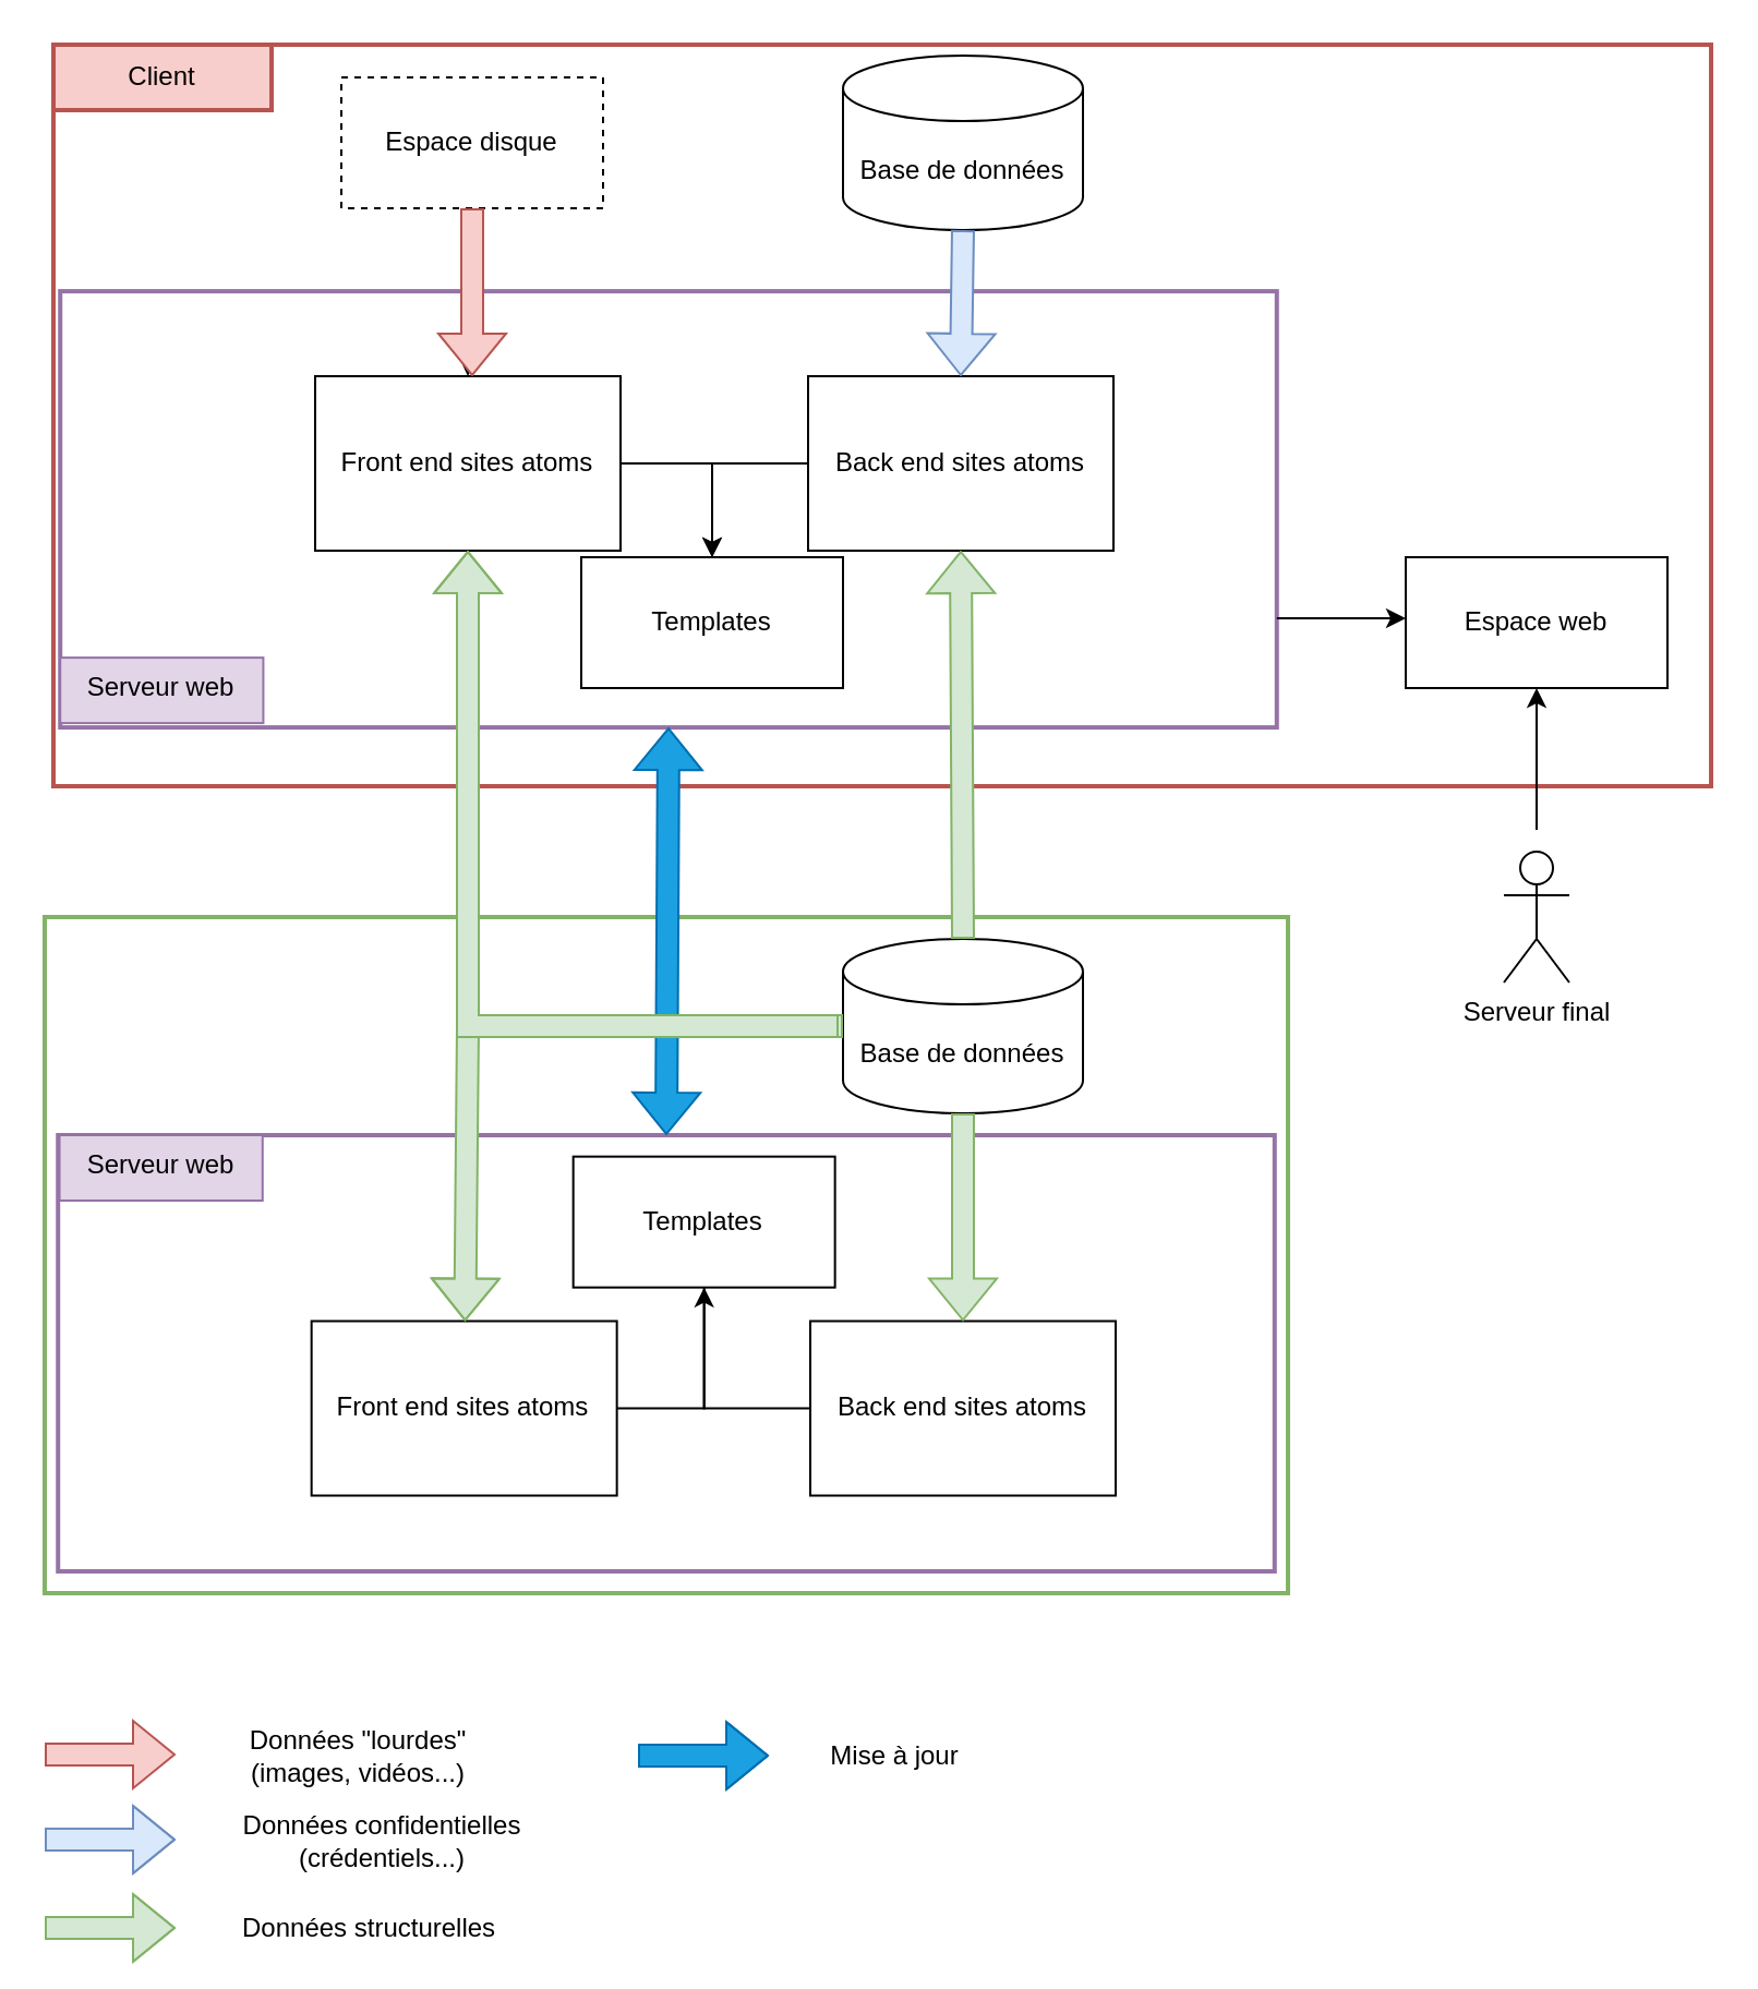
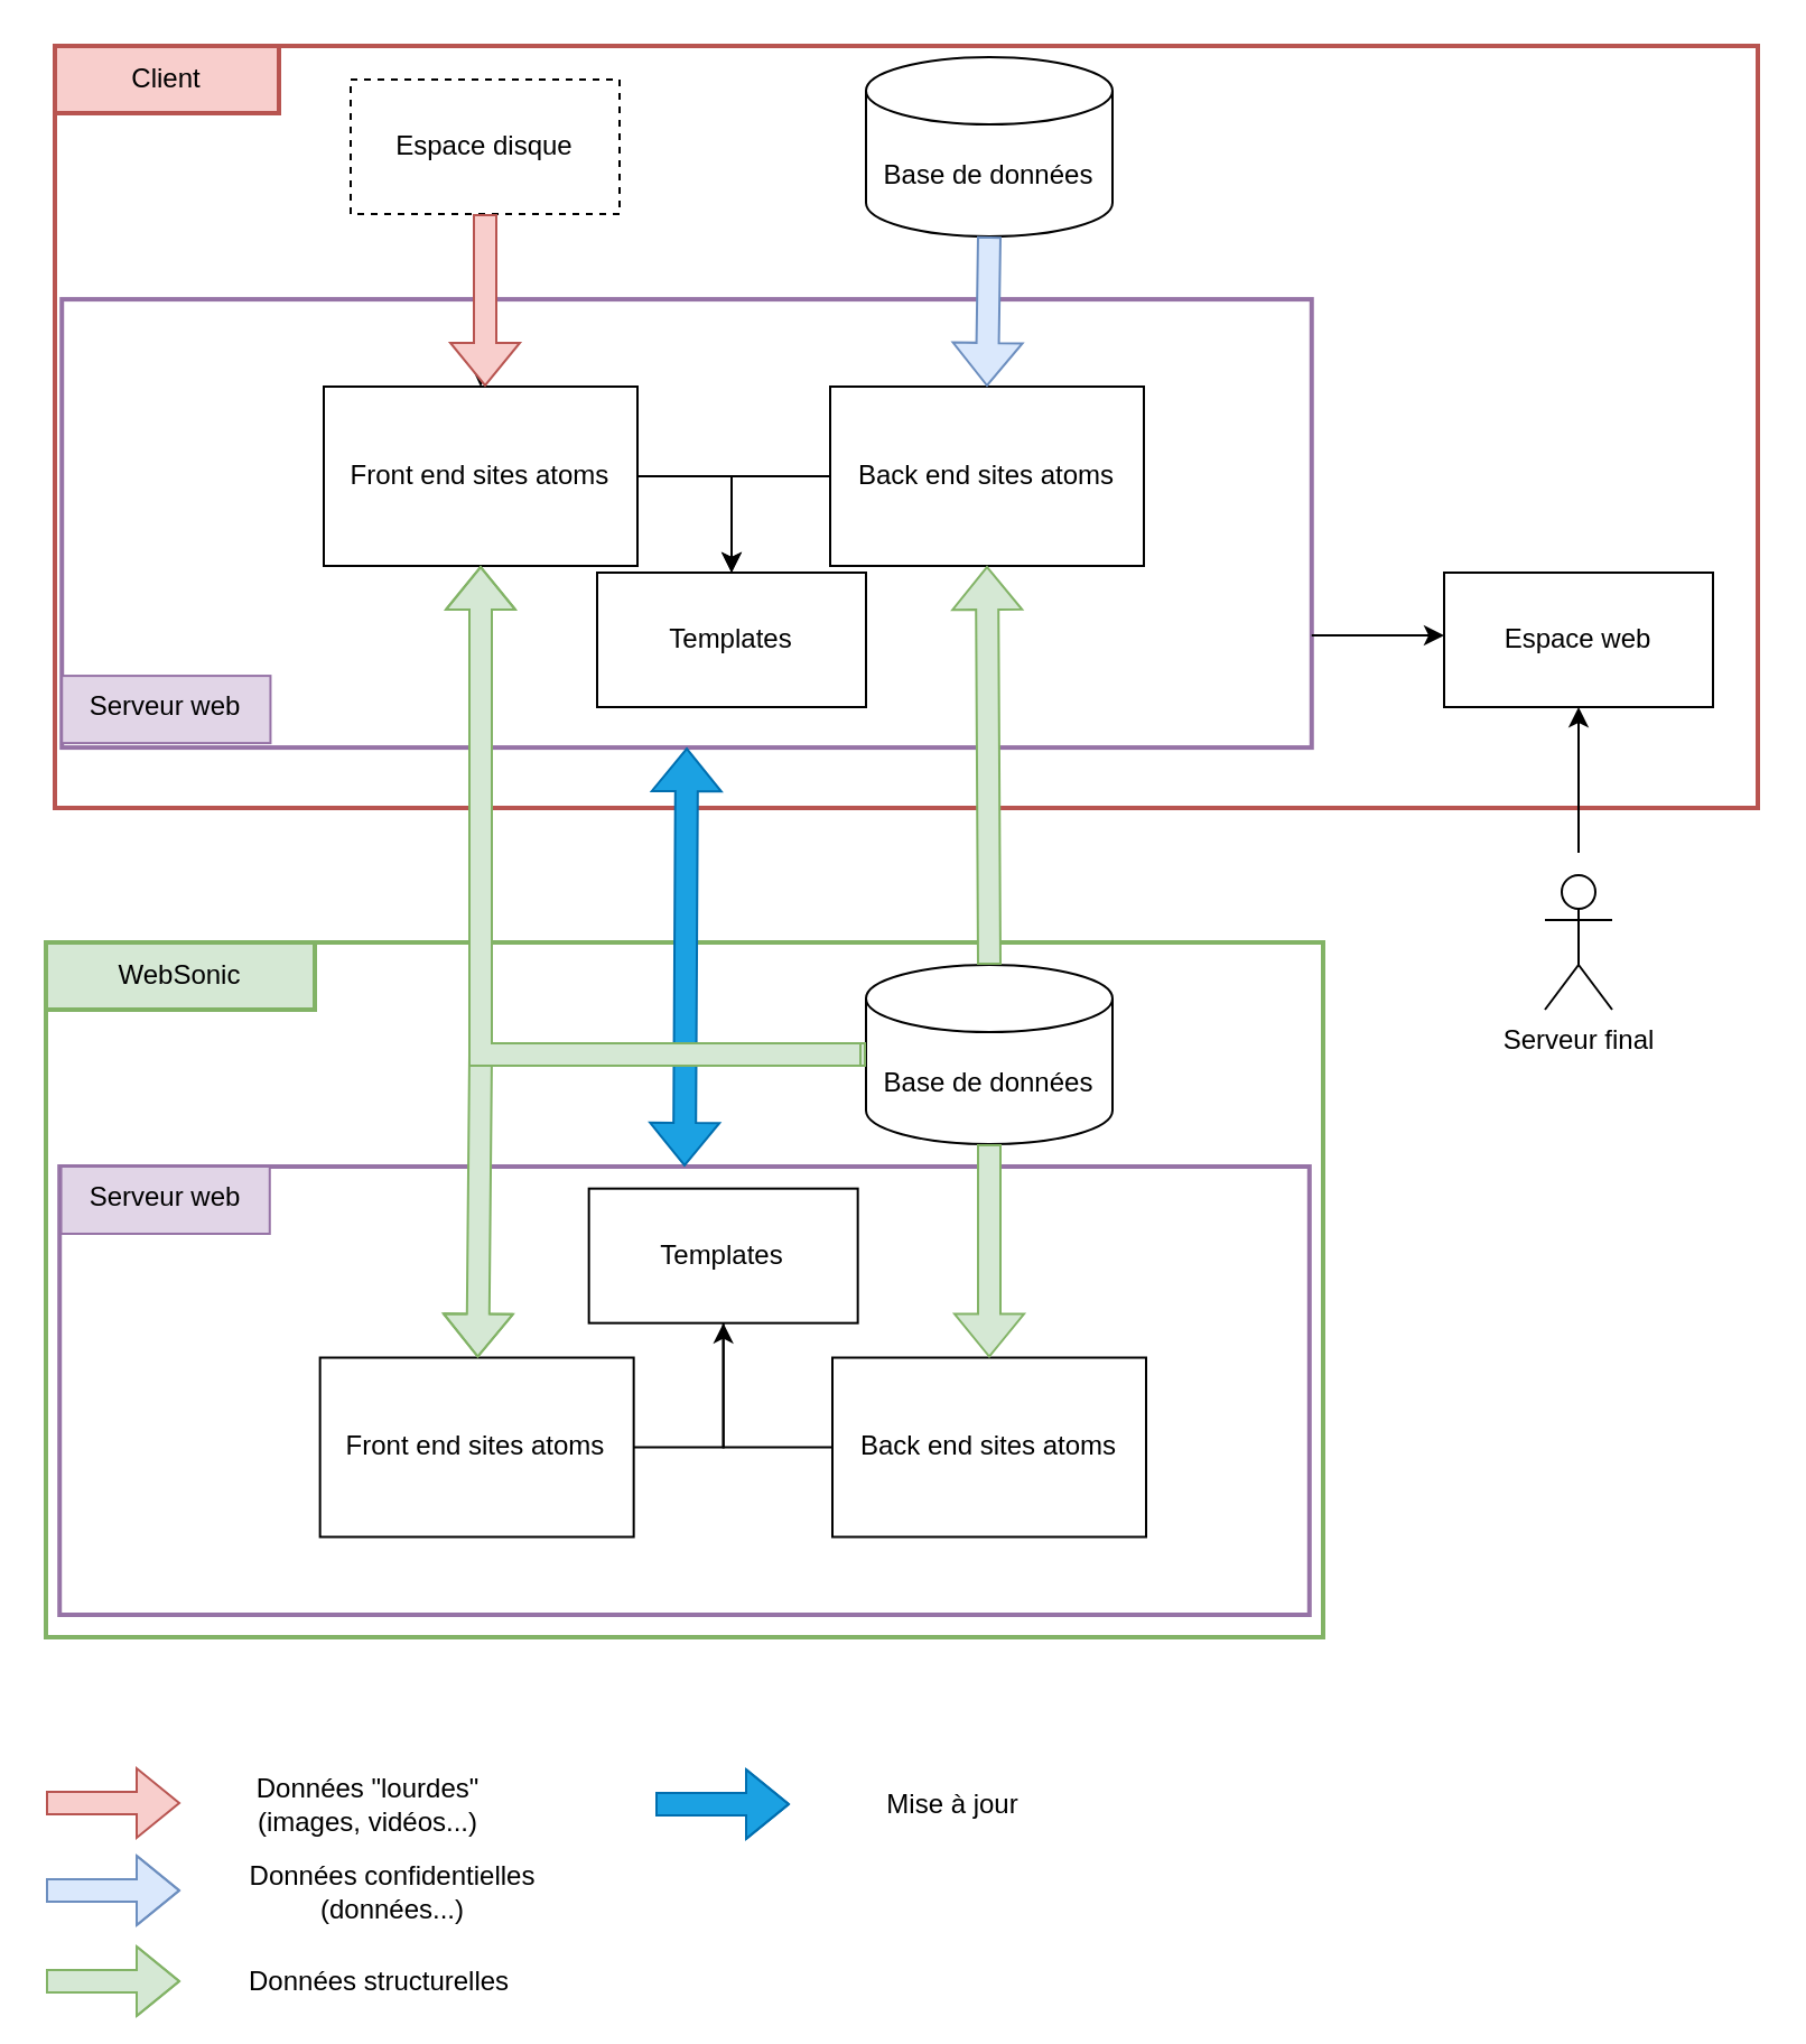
  <mxCell id="0" />
  <mxCell id="1" parent="0" />
  <mxCell id="2" value="" style="rounded=0;whiteSpace=wrap;html=1;fillColor=none;strokeColor=#b85450;strokeWidth=2;" parent="1" vertex="1"><mxGeometry x="24" y="20" width="760" height="340" as="geometry" /></mxCell>
  <mxCell id="3" value="" style="rounded=0;whiteSpace=wrap;html=1;fillColor=none;strokeColor=#9673a6;strokeWidth=2;" parent="1" vertex="1"><mxGeometry x="27.11" y="133.05" width="557.78" height="200" as="geometry" /></mxCell>
  <mxCell id="4" value="" style="rounded=0;whiteSpace=wrap;html=1;fillColor=none;strokeColor=#82b366;strokeWidth=2;" parent="1" vertex="1"><mxGeometry x="20" y="420" width="570" height="310" as="geometry" /></mxCell>
  <mxCell id="5" value="" style="rounded=0;whiteSpace=wrap;html=1;fillColor=none;strokeColor=#9673a6;strokeWidth=2;fontStyle=1" parent="1" vertex="1"><mxGeometry x="26.11" y="520" width="557.78" height="200" as="geometry" /></mxCell>
  <mxCell id="6" value="" style="shape=flexArrow;endArrow=classic;html=1;rounded=0;fillColor=#f8cecc;strokeColor=#b85450;" parent="1" edge="1"><mxGeometry width="50" height="50" relative="1" as="geometry"><mxPoint x="20" y="804" as="sourcePoint" /><mxPoint x="80" y="804" as="targetPoint" /></mxGeometry></mxCell>
  <mxCell id="7" value="" style="shape=flexArrow;endArrow=classic;html=1;rounded=0;fillColor=#dae8fc;strokeColor=#6c8ebf;entryX=0;entryY=0.5;entryDx=0;entryDy=0;" parent="1" edge="1"><mxGeometry width="50" height="50" relative="1" as="geometry"><mxPoint x="20" y="843" as="sourcePoint" /><mxPoint x="80" y="843" as="targetPoint" /><Array as="points"><mxPoint x="25" y="843" /></Array></mxGeometry></mxCell>
- <mxCell id="8" value="Données confidentielles (crédentiels...)" style="text;html=1;strokeColor=none;fillColor=none;align=center;verticalAlign=middle;whiteSpace=wrap;rounded=0;" parent="1" vertex="1"><mxGeometry x="90" y="829" width="170" height="30" as="geometry" /></mxCell>
+ <mxCell id="8" value="Données confidentielles (données...)" style="text;html=1;strokeColor=none;fillColor=none;align=center;verticalAlign=middle;whiteSpace=wrap;rounded=0;" parent="1" vertex="1"><mxGeometry x="90" y="829" width="170" height="30" as="geometry" /></mxCell>
  <mxCell id="9" value="Données &quot;lourdes&quot; (images, vidéos...)" style="text;html=1;strokeColor=none;fillColor=none;align=center;verticalAlign=middle;whiteSpace=wrap;rounded=0;" parent="1" vertex="1"><mxGeometry x="89" y="790" width="150" height="30" as="geometry" /></mxCell>
  <mxCell id="10" value="Données structurelles" style="text;whiteSpace=wrap;html=1;" parent="1" vertex="1"><mxGeometry x="109" y="870" width="130" height="20" as="geometry" /></mxCell>
  <mxCell id="11" value="" style="shape=flexArrow;endArrow=classic;html=1;rounded=0;fillColor=#d5e8d4;strokeColor=#82b366;entryX=0;entryY=0.5;entryDx=0;entryDy=0;" parent="1" edge="1"><mxGeometry width="50" height="50" relative="1" as="geometry"><mxPoint x="20" y="883.5" as="sourcePoint" /><mxPoint x="80" y="883.5" as="targetPoint" /><Array as="points"><mxPoint x="25" y="883.5" /></Array></mxGeometry></mxCell>
  <mxCell id="12" value="Front end sites atoms" style="rounded=0;whiteSpace=wrap;html=1;" parent="1" vertex="1"><mxGeometry x="142.33" y="605.26" width="140" height="80" as="geometry" /></mxCell>
  <mxCell id="13" value="Back end sites atoms" style="rounded=0;whiteSpace=wrap;html=1;" parent="1" vertex="1"><mxGeometry x="371" y="605.26" width="140" height="80" as="geometry" /></mxCell>
  <mxCell id="14" value="" style="endArrow=classic;html=1;rounded=0;exitX=1;exitY=0.5;exitDx=0;exitDy=0;entryX=0.5;entryY=0;entryDx=0;entryDy=0;" parent="1" source="12" target="16" edge="1"><mxGeometry width="50" height="50" relative="1" as="geometry"><mxPoint x="352.33" y="835.26" as="sourcePoint" /><mxPoint x="402.33" y="785.26" as="targetPoint" /><Array as="points"><mxPoint x="322.33" y="645.26" /></Array></mxGeometry></mxCell>
  <mxCell id="15" value="" style="endArrow=classic;html=1;rounded=0;entryX=0.5;entryY=1;entryDx=0;entryDy=0;exitX=0;exitY=0.5;exitDx=0;exitDy=0;" parent="1" source="13" target="16" edge="1"><mxGeometry width="50" height="50" relative="1" as="geometry"><mxPoint x="352.33" y="835.26" as="sourcePoint" /><mxPoint x="402.33" y="785.26" as="targetPoint" /><Array as="points"><mxPoint x="322.33" y="645.26" /></Array></mxGeometry></mxCell>
  <mxCell id="16" value="Templates" style="rounded=0;whiteSpace=wrap;html=1;" parent="1" vertex="1"><mxGeometry x="262.33" y="529.83" width="120" height="60" as="geometry" /></mxCell>
+ <mxCell id="17" value="WebSonic" style="text;html=1;strokeColor=#82b366;fillColor=#d5e8d4;align=center;verticalAlign=middle;whiteSpace=wrap;rounded=0;strokeWidth=2;" parent="1" vertex="1"><mxGeometry x="20" y="420" width="120" height="30" as="geometry" /></mxCell>
  <mxCell id="18" value="Templates" style="rounded=0;whiteSpace=wrap;html=1;" parent="1" vertex="1"><mxGeometry x="266" y="255" width="120" height="60" as="geometry" /></mxCell>
  <mxCell id="19" value="Client " style="text;html=1;strokeColor=#b85450;fillColor=#f8cecc;align=center;verticalAlign=middle;whiteSpace=wrap;rounded=0;strokeWidth=2;" parent="1" vertex="1"><mxGeometry x="24" y="20" width="100" height="30" as="geometry" /></mxCell>
  <mxCell id="20" value="Espace disque" style="rounded=0;whiteSpace=wrap;html=1;dashed=1;" parent="1" vertex="1"><mxGeometry x="156" y="35" width="120" height="60" as="geometry" /></mxCell>
  <mxCell id="21" value="Base de données" style="shape=cylinder3;whiteSpace=wrap;html=1;boundedLbl=1;backgroundOutline=1;size=15;" parent="1" vertex="1"><mxGeometry x="386" y="25" width="110" height="80" as="geometry" /></mxCell>
  <mxCell id="22" value="Front end sites atoms" style="rounded=0;whiteSpace=wrap;html=1;" parent="1" vertex="1"><mxGeometry x="144" y="172" width="140" height="80" as="geometry" /></mxCell>
  <mxCell id="23" value="Back end sites atoms" style="rounded=0;whiteSpace=wrap;html=1;" parent="1" vertex="1"><mxGeometry x="370" y="172" width="140" height="80" as="geometry" /></mxCell>
  <mxCell id="24" value="" style="endArrow=classic;html=1;rounded=0;exitX=0.5;exitY=1;exitDx=0;exitDy=0;entryX=0.5;entryY=0;entryDx=0;entryDy=0;" parent="1" source="20" target="22" edge="1"><mxGeometry width="50" height="50" relative="1" as="geometry"><mxPoint x="316" y="332" as="sourcePoint" /><mxPoint x="366" y="282" as="targetPoint" /></mxGeometry></mxCell>
  <mxCell id="25" value="" style="shape=flexArrow;endArrow=classic;html=1;rounded=0;fillColor=#f8cecc;strokeColor=#b85450;exitX=0.5;exitY=1;exitDx=0;exitDy=0;" parent="1" source="20" edge="1"><mxGeometry width="50" height="50" relative="1" as="geometry"><mxPoint x="216" y="32" as="sourcePoint" /><mxPoint x="216" y="172" as="targetPoint" /></mxGeometry></mxCell>
  <mxCell id="26" value="" style="endArrow=classic;html=1;rounded=0;exitX=1;exitY=0.5;exitDx=0;exitDy=0;entryX=0.5;entryY=0;entryDx=0;entryDy=0;" parent="1" source="22" target="18" edge="1"><mxGeometry width="50" height="50" relative="1" as="geometry"><mxPoint x="356" y="402" as="sourcePoint" /><mxPoint x="406" y="352" as="targetPoint" /><Array as="points"><mxPoint x="326" y="212" /></Array></mxGeometry></mxCell>
  <mxCell id="27" value="" style="endArrow=classic;html=1;rounded=0;entryX=0.5;entryY=0;entryDx=0;entryDy=0;exitX=0;exitY=0.5;exitDx=0;exitDy=0;" parent="1" source="23" target="18" edge="1"><mxGeometry width="50" height="50" relative="1" as="geometry"><mxPoint x="356" y="402" as="sourcePoint" /><mxPoint x="406" y="352" as="targetPoint" /><Array as="points"><mxPoint x="326" y="212" /></Array></mxGeometry></mxCell>
  <mxCell id="28" value="" style="shape=flexArrow;endArrow=classic;html=1;rounded=0;fillColor=#dae8fc;strokeColor=#6c8ebf;exitX=0.5;exitY=1;exitDx=0;exitDy=0;exitPerimeter=0;" parent="1" source="21" edge="1"><mxGeometry width="50" height="50" relative="1" as="geometry"><mxPoint x="466" y="62" as="sourcePoint" /><mxPoint x="440" y="172" as="targetPoint" /></mxGeometry></mxCell>
  <mxCell id="29" value="" style="shape=flexArrow;endArrow=block;html=1;rounded=0;fillColor=#1ba1e2;strokeColor=#006EAF;startSize=6;startArrow=block;endFill=0;entryX=0.5;entryY=1;entryDx=0;entryDy=0;exitX=0.5;exitY=0;exitDx=0;exitDy=0;" parent="1" source="5" target="3" edge="1"><mxGeometry width="50" height="50" relative="1" as="geometry"><mxPoint x="306" y="380" as="sourcePoint" /><mxPoint x="308.61" y="310" as="targetPoint" /></mxGeometry></mxCell>
  <mxCell id="30" value="Base de données" style="shape=cylinder3;whiteSpace=wrap;html=1;boundedLbl=1;backgroundOutline=1;size=15;" parent="1" vertex="1"><mxGeometry x="386" y="430" width="110" height="80" as="geometry" /></mxCell>
  <mxCell id="31" value="" style="shape=flexArrow;endArrow=classic;html=1;rounded=0;fillColor=#d5e8d4;strokeColor=#82b366;exitX=0.5;exitY=1;exitDx=0;exitDy=0;exitPerimeter=0;entryX=0.5;entryY=0;entryDx=0;entryDy=0;" parent="1" source="30" target="13" edge="1"><mxGeometry width="50" height="50" relative="1" as="geometry"><mxPoint x="398.28" y="734.35" as="sourcePoint" /><mxPoint x="349.89" y="770" as="targetPoint" /></mxGeometry></mxCell>
  <mxCell id="32" value="" style="shape=flexArrow;endArrow=classic;html=1;rounded=0;fillColor=#d5e8d4;strokeColor=#82b366;exitX=0;exitY=0.5;exitDx=0;exitDy=0;exitPerimeter=0;" parent="1" source="30" target="12" edge="1"><mxGeometry width="50" height="50" relative="1" as="geometry"><mxPoint x="261" y="654.43" as="sourcePoint" /><mxPoint x="260" y="620" as="targetPoint" /><Array as="points"><mxPoint x="214" y="470" /></Array></mxGeometry></mxCell>
  <mxCell id="33" value="" style="shape=flexArrow;endArrow=classic;html=1;rounded=0;fillColor=#1ba1e2;strokeColor=#006EAF;entryX=0;entryY=0.5;entryDx=0;entryDy=0;" parent="1" edge="1"><mxGeometry width="50" height="50" relative="1" as="geometry"><mxPoint x="292" y="804.5" as="sourcePoint" /><mxPoint x="352" y="804.5" as="targetPoint" /><Array as="points"><mxPoint x="297" y="804.5" /></Array></mxGeometry></mxCell>
- <mxCell id="34" value="Mise à jour" style="text;html=1;strokeColor=none;fillColor=none;align=center;verticalAlign=middle;whiteSpace=wrap;rounded=0;" parent="1" vertex="1"><mxGeometry x="366" y="790" width="88" height="30" as="geometry" /></mxCell>
+ <mxCell id="34" value="Mise à jour" style="text;html=1;strokeColor=none;fillColor=none;align=center;verticalAlign=middle;whiteSpace=wrap;rounded=0;" parent="1" vertex="1"><mxGeometry x="381" y="790" width="88" height="30" as="geometry" /></mxCell>
  <mxCell id="35" value="&lt;div align=&quot;center&quot;&gt;Serveur web&lt;/div&gt;" style="text;whiteSpace=wrap;html=1;fillColor=#e1d5e7;strokeColor=#9673a6;align=center;fontStyle=0" parent="1" vertex="1"><mxGeometry x="26.78" y="520" width="93.11" height="30" as="geometry" /></mxCell>
  <mxCell id="36" value="&lt;div align=&quot;center&quot;&gt;Serveur web&lt;/div&gt;" style="text;whiteSpace=wrap;html=1;fillColor=#e1d5e7;strokeColor=#9673a6;align=center;" parent="1" vertex="1"><mxGeometry x="27.11" y="301.05" width="93.11" height="30" as="geometry" /></mxCell>
  <mxCell id="37" value="" style="shape=flexArrow;endArrow=classic;html=1;rounded=0;fillColor=#d5e8d4;strokeColor=#82b366;exitX=0.5;exitY=0;exitDx=0;exitDy=0;exitPerimeter=0;entryX=0.5;entryY=1;entryDx=0;entryDy=0;" parent="1" source="30" target="23" edge="1"><mxGeometry width="50" height="50" relative="1" as="geometry"><mxPoint x="451" y="520" as="sourcePoint" /><mxPoint x="451" y="615" as="targetPoint" /></mxGeometry></mxCell>
  <mxCell id="38" value="" style="shape=flexArrow;endArrow=classic;html=1;rounded=0;fillColor=#d5e8d4;strokeColor=#82b366;entryX=0.5;entryY=1;entryDx=0;entryDy=0;" parent="1" target="22" edge="1"><mxGeometry width="50" height="50" relative="1" as="geometry"><mxPoint x="384" y="470" as="sourcePoint" /><mxPoint x="223" y="615" as="targetPoint" /><Array as="points"><mxPoint x="214" y="470" /></Array></mxGeometry></mxCell>
  <mxCell id="39" value="" style="endArrow=classic;html=1;rounded=0;exitX=1;exitY=0.75;exitDx=0;exitDy=0;" parent="1" source="3" edge="1"><mxGeometry width="50" height="50" relative="1" as="geometry"><mxPoint x="584.89" y="259.05" as="sourcePoint" /><mxPoint x="644" y="283" as="targetPoint" /></mxGeometry></mxCell>
  <mxCell id="40" value="Espace web" style="rounded=0;whiteSpace=wrap;html=1;" parent="1" vertex="1"><mxGeometry x="644" y="255" width="120" height="60" as="geometry" /></mxCell>
  <mxCell id="41" value="Serveur final" style="shape=umlActor;verticalLabelPosition=bottom;verticalAlign=top;html=1;outlineConnect=0;" parent="1" vertex="1"><mxGeometry x="689" y="390" width="30" height="60" as="geometry" /></mxCell>
  <mxCell id="42" value="" style="endArrow=classic;html=1;rounded=0;entryX=0.5;entryY=1;entryDx=0;entryDy=0;" parent="1" target="40" edge="1"><mxGeometry width="50" height="50" relative="1" as="geometry"><mxPoint x="704" y="380" as="sourcePoint" /><mxPoint x="424" y="360" as="targetPoint" /></mxGeometry></mxCell>
